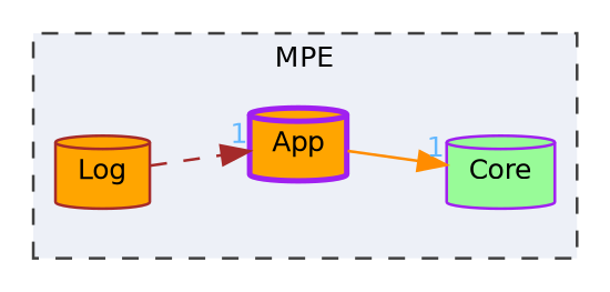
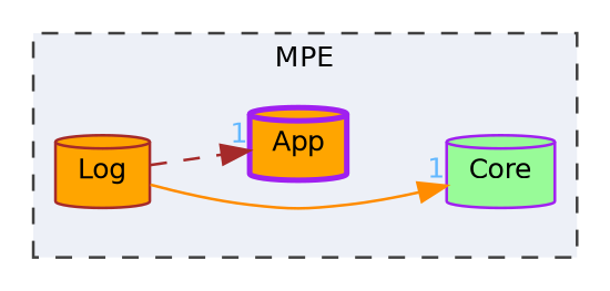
  digraph {
    compound=true
    rankdir=LR
    node [color=purple fillcolor=orange fontname=Helvetica fontsize=10 shape=cylinder style=filled]
    edge [fontcolor=steelblue1 fontname=Helvetica fontsize=10 headlabel=1 labeldistance=1.5 labelfontname=Helvetica labelfontsize=10]
    n1 [color=brown height=0.2 label=Log width=0.4]
    n2 [fillcolor=palegreen height=0.2 label=Core width=0.4]
    n3 [height=0.2 label=App style="filled,bold" width=0.4]
    subgraph cluster_1 {
      bgcolor="#edf0f7"
      fontname=Helvetica
      fontsize=10
      label=MPE
      pencolor=grey25
      style="filled,dashed"
      n1
      n2
      n3
    }
    n1 -> n3 [color=brown style=dashed]
-   n3 -> n2 [color=darkorange style=solid]
+   n1 -> n2 [color=darkorange style=solid]
  }
